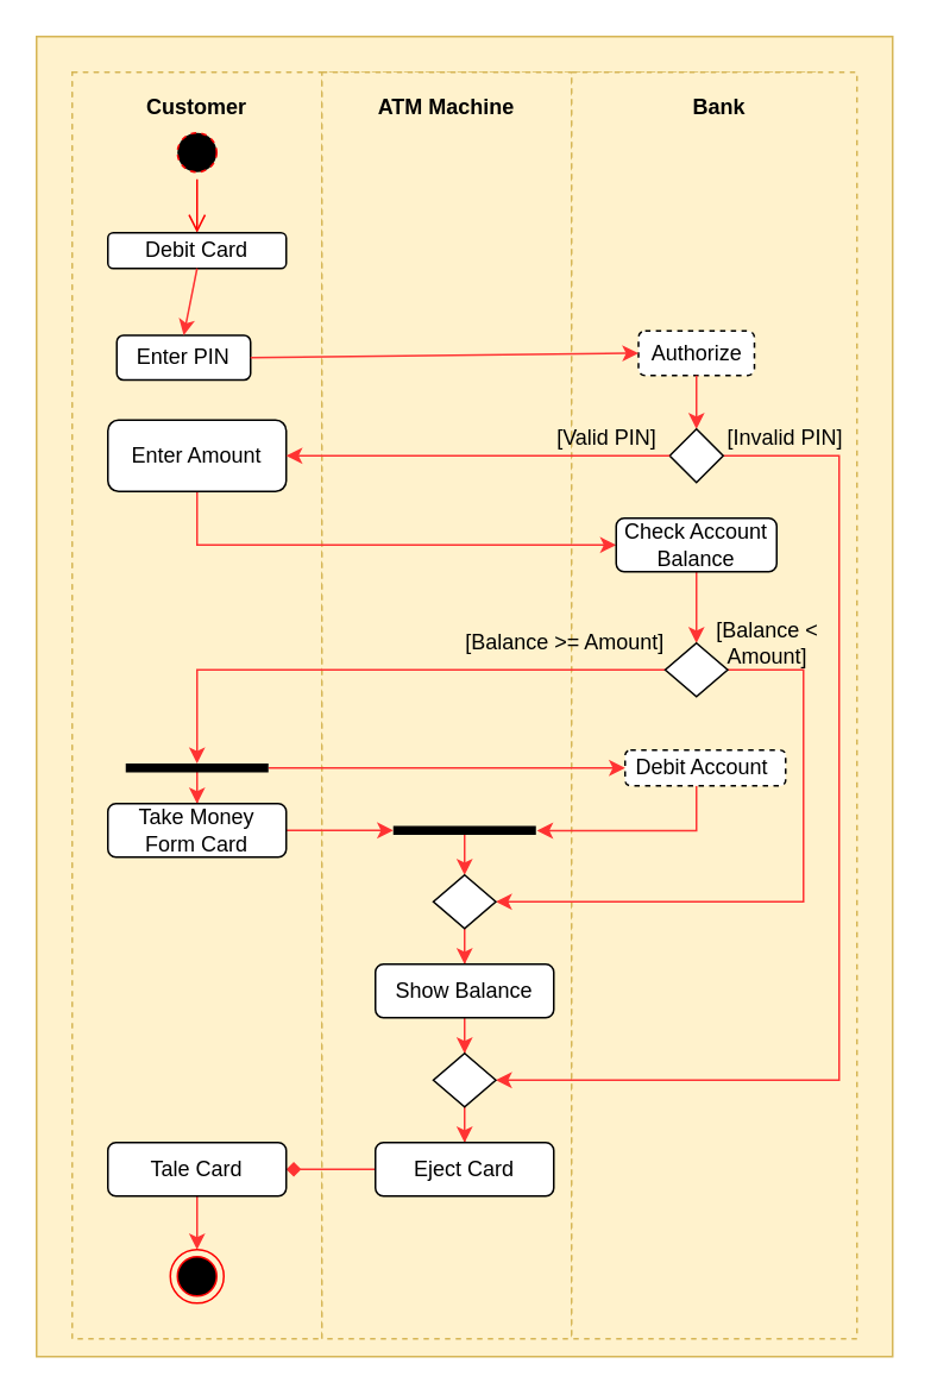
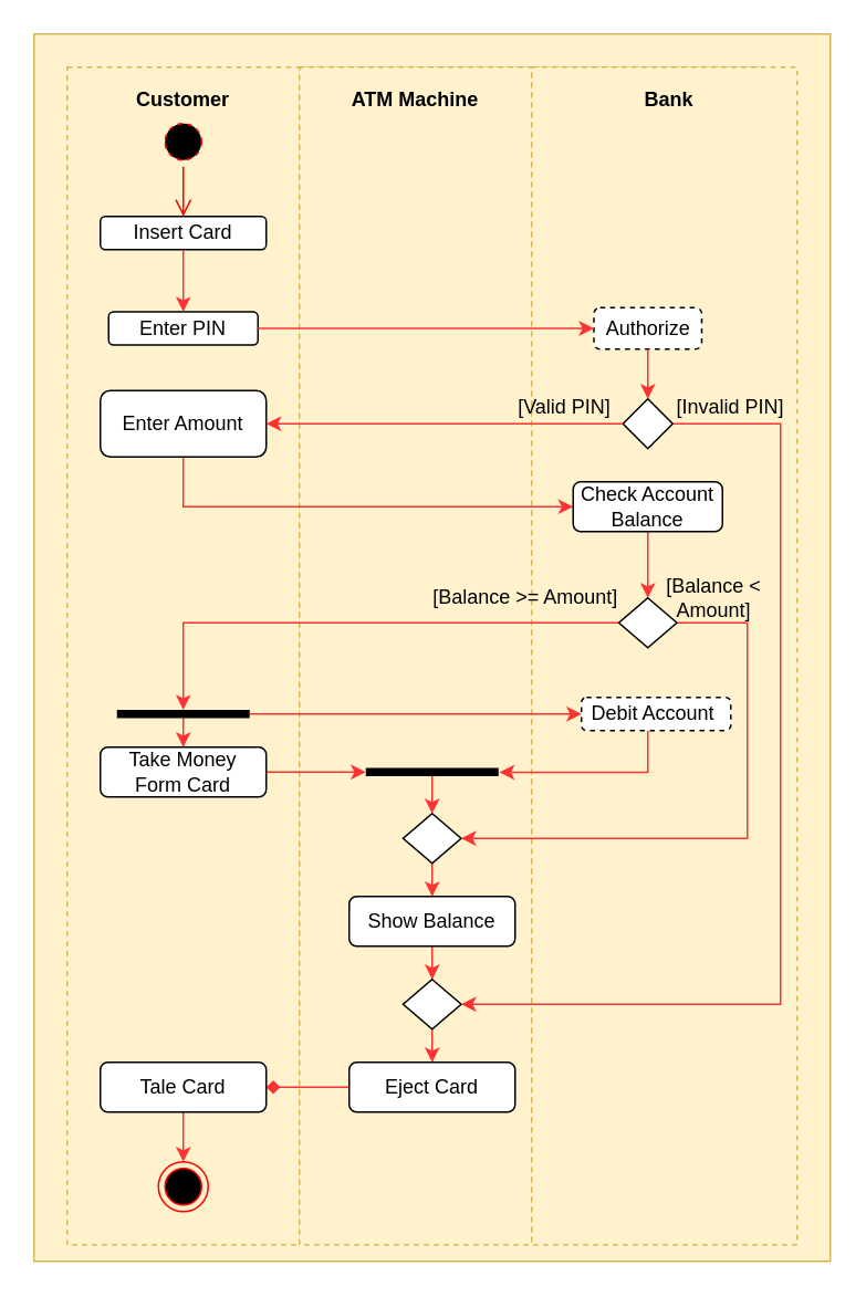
  <mxCell id="0" />
  <mxCell id="1" parent="0" />
  <mxCell id="2" value="" style="rounded=0;whiteSpace=wrap;html=1;fillColor=#fff2cc;strokeColor=#d6b656;" vertex="1" parent="1"><mxGeometry x="20" y="20" width="480" height="740" as="geometry" /></mxCell>
  <mxCell id="3" value="" style="rounded=0;whiteSpace=wrap;html=1;dashed=1;fillColor=#fff2cc;strokeColor=#d6b656;" vertex="1" parent="1"><mxGeometry x="40" y="40" width="420" height="460" as="geometry" /></mxCell>
  <mxCell id="4" value="" style="rounded=0;whiteSpace=wrap;html=1;dashed=1;fillColor=#fff2cc;strokeColor=#d6b656;" vertex="1" parent="1"><mxGeometry x="40" y="40" width="140" height="710" as="geometry" /></mxCell>
  <mxCell id="5" value="" style="rounded=0;whiteSpace=wrap;html=1;dashed=1;fillColor=#fff2cc;strokeColor=#d6b656;" vertex="1" parent="1"><mxGeometry x="180" y="40" width="140" height="710" as="geometry" /></mxCell>
  <mxCell id="6" value="" style="rounded=0;whiteSpace=wrap;html=1;dashed=1;fillColor=#fff2cc;strokeColor=#d6b656;" vertex="1" parent="1"><mxGeometry x="320" y="40" width="160" height="710" as="geometry" /></mxCell>
  <mxCell id="7" value="Customer" style="text;html=1;strokeColor=none;fillColor=none;align=center;verticalAlign=middle;whiteSpace=wrap;rounded=0;dashed=1;strokeWidth=4;fontStyle=1" vertex="1" parent="1"><mxGeometry x="90" y="50" width="40" height="20" as="geometry" /></mxCell>
  <mxCell id="8" value="ATM Machine" style="text;html=1;strokeColor=none;fillColor=none;align=center;verticalAlign=middle;whiteSpace=wrap;rounded=0;dashed=1;fontStyle=1" vertex="1" parent="1"><mxGeometry x="205" y="50" width="90" height="20" as="geometry" /></mxCell>
  <mxCell id="9" value="Bank" style="text;html=1;strokeColor=none;fillColor=none;align=center;verticalAlign=middle;whiteSpace=wrap;rounded=0;dashed=1;fontStyle=1" vertex="1" parent="1"><mxGeometry x="382.5" y="50" width="40" height="20" as="geometry" /></mxCell>
  <mxCell id="10" value="" style="ellipse;html=1;shape=startState;fillColor=#000000;strokeColor=#ff0000;dashed=1;" vertex="1" parent="1"><mxGeometry x="95" y="70" width="30" height="30" as="geometry" /></mxCell>
  <mxCell id="11" value="" style="edgeStyle=orthogonalEdgeStyle;html=1;verticalAlign=bottom;endArrow=open;endSize=8;strokeColor=#ff0000;" edge="1" parent="1" source="10"><mxGeometry relative="1" as="geometry"><mxPoint x="110" y="130" as="targetPoint" /></mxGeometry></mxCell>
- <mxCell id="12" value="Debit Card" style="rounded=1;whiteSpace=wrap;html=1;perimeterSpacing=0;strokeWidth=1;" vertex="1" parent="1"><mxGeometry x="60" y="130" width="100" height="20" as="geometry" /></mxCell>
- <mxCell id="13" value="Enter PIN" style="rounded=1;whiteSpace=wrap;html=1;perimeterSpacing=0;" vertex="1" parent="1"><mxGeometry x="65" y="187.5" width="75" height="25" as="geometry" /></mxCell>
+ <mxCell id="12" value="Insert Card" style="rounded=1;whiteSpace=wrap;html=1;perimeterSpacing=0;strokeWidth=1;" vertex="1" parent="1"><mxGeometry x="60" y="130" width="100" height="20" as="geometry" /></mxCell>
+ <mxCell id="13" value="Enter PIN" style="rounded=1;whiteSpace=wrap;html=1;perimeterSpacing=0;" vertex="1" parent="1"><mxGeometry x="65" y="187.5" width="90" height="20" as="geometry" /></mxCell>
  <mxCell id="14" value="" style="endArrow=classic;html=1;strokeColor=#FF3333;strokeWidth=1;entryX=0.5;entryY=0;entryDx=0;entryDy=0;exitX=0.5;exitY=1;exitDx=0;exitDy=0;" edge="1" parent="1" source="12" target="13"><mxGeometry width="50" height="50" relative="1" as="geometry"><mxPoint x="240" y="220" as="sourcePoint" /><mxPoint x="290" y="170" as="targetPoint" /></mxGeometry></mxCell>
  <mxCell id="15" value="Authorize" style="rounded=1;whiteSpace=wrap;html=1;perimeterSpacing=0;dashed=1;" vertex="1" parent="1"><mxGeometry x="357.5" y="185" width="65" height="25" as="geometry" /></mxCell>
  <mxCell id="16" value="" style="endArrow=classic;html=1;strokeColor=#FF3333;strokeWidth=1;entryX=0;entryY=0.5;entryDx=0;entryDy=0;exitX=1;exitY=0.5;exitDx=0;exitDy=0;" edge="1" parent="1" source="13" target="15"><mxGeometry width="50" height="50" relative="1" as="geometry"><mxPoint x="240" y="250" as="sourcePoint" /><mxPoint x="290" y="200" as="targetPoint" /></mxGeometry></mxCell>
  <mxCell id="17" value="" style="endArrow=classic;html=1;strokeColor=#FF3333;strokeWidth=1;exitX=0.5;exitY=1;exitDx=0;exitDy=0;entryX=0.5;entryY=0;entryDx=0;entryDy=0;" edge="1" parent="1" source="15" target="19"><mxGeometry width="50" height="50" relative="1" as="geometry"><mxPoint x="170" y="310" as="sourcePoint" /><mxPoint x="340" y="380" as="targetPoint" /><Array as="points"><mxPoint x="390" y="240" /></Array></mxGeometry></mxCell>
  <mxCell id="18" style="edgeStyle=orthogonalEdgeStyle;rounded=0;orthogonalLoop=1;jettySize=auto;html=1;entryX=1;entryY=0.5;entryDx=0;entryDy=0;strokeColor=#FF3333;" edge="1" parent="1" source="19" target="42"><mxGeometry relative="1" as="geometry"><Array as="points"><mxPoint x="470" y="255" /><mxPoint x="470" y="605" /></Array></mxGeometry></mxCell>
  <mxCell id="19" value="" style="rhombus;whiteSpace=wrap;html=1;" vertex="1" parent="1"><mxGeometry x="375" y="240" width="30" height="30" as="geometry" /></mxCell>
  <mxCell id="20" style="edgeStyle=orthogonalEdgeStyle;rounded=0;orthogonalLoop=1;jettySize=auto;html=1;entryX=0;entryY=0.5;entryDx=0;entryDy=0;strokeColor=#FF3333;" edge="1" parent="1" source="21" target="24"><mxGeometry relative="1" as="geometry"><Array as="points"><mxPoint x="110" y="305" /></Array></mxGeometry></mxCell>
  <mxCell id="21" value="Enter Am&lt;span style=&quot;color: rgba(0 , 0 , 0 , 0) ; font-family: monospace ; font-size: 0px&quot;&gt;%3CmxGraphModel%3E%3Croot%3E%3CmxCell%20id%3D%220%22%2F%3E%3CmxCell%20id%3D%221%22%20parent%3D%220%22%2F%3E%3CmxCell%20id%3D%222%22%20value%3D%22Enter%20PIN%22%20style%3D%22rounded%3D1%3BwhiteSpace%3Dwrap%3Bhtml%3D1%3BperimeterSpacing%3D0%3B%22%20vertex%3D%221%22%20parent%3D%221%22%3E%3CmxGeometry%20x%3D%22220%22%20y%3D%22230%22%20width%3D%22100%22%20height%3D%2240%22%20as%3D%22geometry%22%2F%3E%3C%2FmxCell%3E%3C%2Froot%3E%3C%2FmxGraphModel%3&lt;/span&gt;ount" style="rounded=1;whiteSpace=wrap;html=1;perimeterSpacing=0;" vertex="1" parent="1"><mxGeometry x="60" y="235" width="100" height="40" as="geometry" /></mxCell>
  <mxCell id="22" value="" style="endArrow=classic;html=1;exitX=0;exitY=0.5;exitDx=0;exitDy=0;entryX=1;entryY=0.5;entryDx=0;entryDy=0;strokeColor=#FF3333;" edge="1" parent="1" source="19" target="21"><mxGeometry width="50" height="50" relative="1" as="geometry"><mxPoint x="250" y="290" as="sourcePoint" /><mxPoint x="300" y="240" as="targetPoint" /></mxGeometry></mxCell>
  <mxCell id="23" style="edgeStyle=orthogonalEdgeStyle;rounded=0;orthogonalLoop=1;jettySize=auto;html=1;entryX=0.5;entryY=0;entryDx=0;entryDy=0;strokeColor=#FF3333;" edge="1" parent="1" source="24" target="27"><mxGeometry relative="1" as="geometry" /></mxCell>
  <mxCell id="24" value="Check Account Balance" style="rounded=1;whiteSpace=wrap;html=1;perimeterSpacing=0;" vertex="1" parent="1"><mxGeometry x="345" y="290" width="90" height="30" as="geometry" /></mxCell>
  <mxCell id="25" style="edgeStyle=orthogonalEdgeStyle;rounded=0;orthogonalLoop=1;jettySize=auto;html=1;strokeColor=#FF3333;" edge="1" parent="1" source="27" target="32"><mxGeometry relative="1" as="geometry" /></mxCell>
  <mxCell id="26" style="edgeStyle=orthogonalEdgeStyle;rounded=0;orthogonalLoop=1;jettySize=auto;html=1;entryX=1;entryY=0.5;entryDx=0;entryDy=0;strokeColor=#FF3333;" edge="1" parent="1" source="27" target="38"><mxGeometry relative="1" as="geometry"><Array as="points"><mxPoint x="450" y="375" /><mxPoint x="450" y="505" /></Array></mxGeometry></mxCell>
  <mxCell id="27" value="" style="rhombus;whiteSpace=wrap;html=1;" vertex="1" parent="1"><mxGeometry x="372.5" y="360" width="35" height="30" as="geometry" /></mxCell>
  <mxCell id="28" style="edgeStyle=orthogonalEdgeStyle;rounded=0;orthogonalLoop=1;jettySize=auto;html=1;entryX=0.471;entryY=1.007;entryDx=0;entryDy=0;entryPerimeter=0;strokeColor=#FF3333;" edge="1" parent="1" source="29" target="34"><mxGeometry relative="1" as="geometry"><Array as="points"><mxPoint x="390" y="465" /></Array></mxGeometry></mxCell>
  <mxCell id="29" value="Debit Account&amp;nbsp;" style="rounded=1;whiteSpace=wrap;html=1;perimeterSpacing=0;dashed=1;" vertex="1" parent="1"><mxGeometry x="350" y="420" width="90" height="20" as="geometry" /></mxCell>
  <mxCell id="30" style="edgeStyle=orthogonalEdgeStyle;rounded=0;orthogonalLoop=1;jettySize=auto;html=1;entryX=0;entryY=0.5;entryDx=0;entryDy=0;strokeColor=#FF3333;" edge="1" parent="1" source="32" target="29"><mxGeometry relative="1" as="geometry" /></mxCell>
  <mxCell id="31" style="edgeStyle=orthogonalEdgeStyle;rounded=0;orthogonalLoop=1;jettySize=auto;html=1;entryX=0.5;entryY=0;entryDx=0;entryDy=0;strokeColor=#FF3333;" edge="1" parent="1" source="32" target="36"><mxGeometry relative="1" as="geometry" /></mxCell>
  <mxCell id="32" value="" style="html=1;points=[];perimeter=orthogonalPerimeter;fillColor=#000000;strokeColor=none;rotation=-90;" vertex="1" parent="1"><mxGeometry x="107.5" y="390" width="5" height="80" as="geometry" /></mxCell>
  <mxCell id="33" style="edgeStyle=orthogonalEdgeStyle;rounded=0;orthogonalLoop=1;jettySize=auto;html=1;strokeColor=#FF3333;" edge="1" parent="1" source="34" target="38"><mxGeometry relative="1" as="geometry" /></mxCell>
  <mxCell id="34" value="" style="html=1;points=[];perimeter=orthogonalPerimeter;fillColor=#000000;strokeColor=none;rotation=-90;" vertex="1" parent="1"><mxGeometry x="257.5" y="425" width="5" height="80" as="geometry" /></mxCell>
  <mxCell id="35" style="edgeStyle=orthogonalEdgeStyle;rounded=0;orthogonalLoop=1;jettySize=auto;html=1;strokeColor=#FF3333;" edge="1" parent="1" source="36" target="34"><mxGeometry relative="1" as="geometry" /></mxCell>
  <mxCell id="36" value="Take Money &lt;br&gt;Form Card" style="rounded=1;whiteSpace=wrap;html=1;perimeterSpacing=0;" vertex="1" parent="1"><mxGeometry x="60" y="450" width="100" height="30" as="geometry" /></mxCell>
  <mxCell id="37" style="edgeStyle=orthogonalEdgeStyle;rounded=0;orthogonalLoop=1;jettySize=auto;html=1;entryX=0.5;entryY=0;entryDx=0;entryDy=0;strokeColor=#FF3333;" edge="1" parent="1" source="38" target="40"><mxGeometry relative="1" as="geometry" /></mxCell>
  <mxCell id="38" value="" style="rhombus;whiteSpace=wrap;html=1;" vertex="1" parent="1"><mxGeometry x="242.5" y="490" width="35" height="30" as="geometry" /></mxCell>
  <mxCell id="39" style="edgeStyle=orthogonalEdgeStyle;rounded=0;orthogonalLoop=1;jettySize=auto;html=1;entryX=0.5;entryY=0;entryDx=0;entryDy=0;strokeColor=#FF3333;" edge="1" parent="1" source="40" target="42"><mxGeometry relative="1" as="geometry" /></mxCell>
  <mxCell id="40" value="Show Balance" style="rounded=1;whiteSpace=wrap;html=1;perimeterSpacing=0;" vertex="1" parent="1"><mxGeometry x="210" y="540" width="100" height="30" as="geometry" /></mxCell>
  <mxCell id="41" style="edgeStyle=orthogonalEdgeStyle;rounded=0;orthogonalLoop=1;jettySize=auto;html=1;entryX=0.5;entryY=0;entryDx=0;entryDy=0;strokeColor=#FF3333;" edge="1" parent="1" source="42" target="44"><mxGeometry relative="1" as="geometry" /></mxCell>
  <mxCell id="42" value="" style="rhombus;whiteSpace=wrap;html=1;" vertex="1" parent="1"><mxGeometry x="242.5" y="590" width="35" height="30" as="geometry" /></mxCell>
  <mxCell id="43" style="edgeStyle=orthogonalEdgeStyle;rounded=0;orthogonalLoop=1;jettySize=auto;html=1;entryX=1;entryY=0.5;entryDx=0;entryDy=0;strokeColor=#FF3333;endArrow=diamond;" edge="1" parent="1" source="44" target="46"><mxGeometry relative="1" as="geometry" /></mxCell>
  <mxCell id="44" value="Eject Card" style="rounded=1;whiteSpace=wrap;html=1;perimeterSpacing=0;" vertex="1" parent="1"><mxGeometry x="210" y="640" width="100" height="30" as="geometry" /></mxCell>
  <mxCell id="45" style="edgeStyle=orthogonalEdgeStyle;rounded=0;orthogonalLoop=1;jettySize=auto;html=1;strokeColor=#FF3333;" edge="1" parent="1" source="46" target="47"><mxGeometry relative="1" as="geometry" /></mxCell>
  <mxCell id="46" value="Tale Card" style="rounded=1;whiteSpace=wrap;html=1;perimeterSpacing=0;" vertex="1" parent="1"><mxGeometry x="60" y="640" width="100" height="30" as="geometry" /></mxCell>
  <mxCell id="47" value="" style="ellipse;html=1;shape=endState;fillColor=#000000;strokeColor=#ff0000;" vertex="1" parent="1"><mxGeometry x="95" y="700" width="30" height="30" as="geometry" /></mxCell>
  <mxCell id="48" value="[Valid PIN]" style="text;html=1;strokeColor=none;fillColor=none;align=center;verticalAlign=middle;whiteSpace=wrap;rounded=0;" vertex="1" parent="1"><mxGeometry x="305" y="235" width="70" height="20" as="geometry" /></mxCell>
  <mxCell id="49" value="[Invalid PIN]" style="text;html=1;strokeColor=none;fillColor=none;align=center;verticalAlign=middle;whiteSpace=wrap;rounded=0;" vertex="1" parent="1"><mxGeometry x="405" y="235" width="70" height="20" as="geometry" /></mxCell>
  <mxCell id="50" value="[Balance &amp;gt;= Amount]" style="text;html=1;strokeColor=none;fillColor=none;align=center;verticalAlign=middle;whiteSpace=wrap;rounded=0;" vertex="1" parent="1"><mxGeometry x="254" y="350" width="125" height="20" as="geometry" /></mxCell>
  <mxCell id="51" value="[Balance &amp;lt; Amount]" style="text;html=1;strokeColor=none;fillColor=none;align=center;verticalAlign=middle;whiteSpace=wrap;rounded=0;" vertex="1" parent="1"><mxGeometry x="380" y="350" width="100" height="20" as="geometry" /></mxCell>
